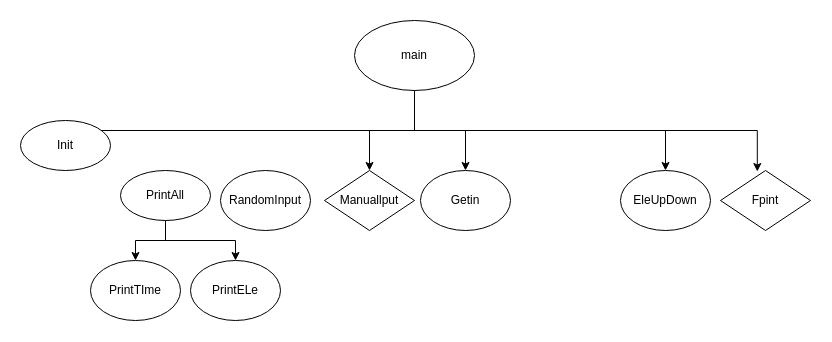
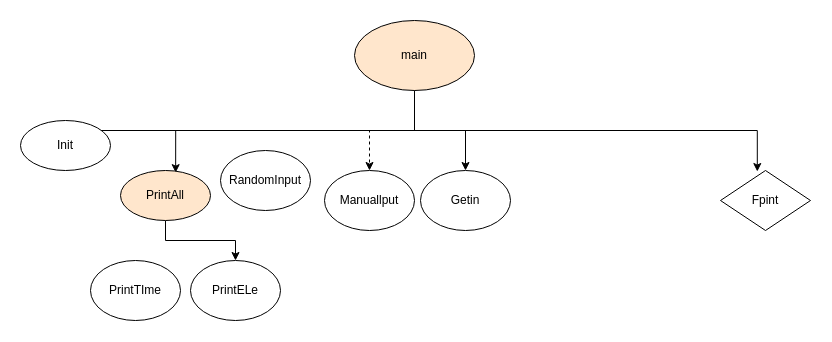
  <mxCell id="0" />
  <mxCell id="1" parent="0" />
  <mxCell id="2" style="edgeStyle=orthogonalEdgeStyle;rounded=0;orthogonalLoop=1;jettySize=auto;html=1;entryX=0.5;entryY=0;entryDx=0;entryDy=0;" parent="1" source="8" target="9" edge="1"><mxGeometry relative="1" as="geometry"><Array as="points"><mxPoint x="414" y="130" /><mxPoint x="65" y="130" /></Array></mxGeometry></mxCell>
- <mxCell id="4" style="edgeStyle=orthogonalEdgeStyle;rounded=0;orthogonalLoop=1;jettySize=auto;html=1;entryX=0.5;entryY=0;entryDx=0;entryDy=0;" parent="1" source="8" target="14" edge="1"><mxGeometry relative="1" as="geometry" /></mxCell>
+ <mxCell id="3" style="edgeStyle=orthogonalEdgeStyle;rounded=0;orthogonalLoop=1;jettySize=auto;html=1;entryX=0.613;entryY=0.043;entryDx=0;entryDy=0;entryPerimeter=0;" parent="1" source="8" target="12" edge="1"><mxGeometry relative="1" as="geometry"><Array as="points"><mxPoint x="414" y="130" /><mxPoint x="175" y="130" /></Array></mxGeometry></mxCell>
+ <mxCell id="4" style="edgeStyle=orthogonalEdgeStyle;rounded=0;orthogonalLoop=1;jettySize=auto;html=1;entryX=0.5;entryY=0;entryDx=0;entryDy=0;dashed=1;" parent="1" source="8" target="14" edge="1"><mxGeometry relative="1" as="geometry" /></mxCell>
  <mxCell id="5" style="edgeStyle=orthogonalEdgeStyle;rounded=0;orthogonalLoop=1;jettySize=auto;html=1;entryX=0.5;entryY=0;entryDx=0;entryDy=0;" parent="1" source="8" target="15" edge="1"><mxGeometry relative="1" as="geometry"><Array as="points"><mxPoint x="414" y="130" /><mxPoint x="465" y="130" /></Array></mxGeometry></mxCell>
- <mxCell id="6" style="edgeStyle=orthogonalEdgeStyle;rounded=0;orthogonalLoop=1;jettySize=auto;html=1;" parent="1" source="8" target="16" edge="1"><mxGeometry relative="1" as="geometry"><Array as="points"><mxPoint x="414" y="130" /><mxPoint x="665" y="130" /></Array></mxGeometry></mxCell>
  <mxCell id="7" style="edgeStyle=orthogonalEdgeStyle;rounded=0;orthogonalLoop=1;jettySize=auto;html=1;entryX=0.409;entryY=0.017;entryDx=0;entryDy=0;entryPerimeter=0;" parent="1" source="8" target="19" edge="1"><mxGeometry relative="1" as="geometry"><Array as="points"><mxPoint x="414" y="130" /><mxPoint x="757" y="130" /></Array></mxGeometry></mxCell>
- <mxCell id="8" value="main" style="ellipse;whiteSpace=wrap;html=1;" parent="1" vertex="1"><mxGeometry x="354" y="20" width="120" height="70" as="geometry" /></mxCell>
+ <mxCell id="8" value="main" style="ellipse;whiteSpace=wrap;html=1;fillColor=#ffe6cc;" parent="1" vertex="1"><mxGeometry x="354" y="20" width="120" height="70" as="geometry" /></mxCell>
  <mxCell id="9" value="Init" style="ellipse;whiteSpace=wrap;html=1;" parent="1" vertex="1"><mxGeometry x="20" y="120" width="90" height="50" as="geometry" /></mxCell>
- <mxCell id="10" style="edgeStyle=orthogonalEdgeStyle;rounded=0;orthogonalLoop=1;jettySize=auto;html=1;entryX=0.5;entryY=0;entryDx=0;entryDy=0;" parent="1" source="12" target="18" edge="1"><mxGeometry relative="1" as="geometry" /></mxCell>
  <mxCell id="11" style="edgeStyle=orthogonalEdgeStyle;rounded=0;orthogonalLoop=1;jettySize=auto;html=1;entryX=0.5;entryY=0;entryDx=0;entryDy=0;" parent="1" source="12" target="17" edge="1"><mxGeometry relative="1" as="geometry" /></mxCell>
- <mxCell id="12" value="PrintAll" style="ellipse;whiteSpace=wrap;html=1;" parent="1" vertex="1"><mxGeometry x="120" y="170" width="90" height="50" as="geometry" /></mxCell>
- <mxCell id="13" value="RandomInput" style="ellipse;whiteSpace=wrap;html=1;" parent="1" vertex="1"><mxGeometry x="220" y="170" width="90" height="60" as="geometry" /></mxCell>
- <mxCell id="14" value="Manuallput" style="rhombus;whiteSpace=wrap;html=1;" parent="1" vertex="1"><mxGeometry x="324" y="170" width="90" height="60" as="geometry" /></mxCell>
+ <mxCell id="12" value="PrintAll" style="ellipse;whiteSpace=wrap;html=1;fillColor=#ffe6cc;" parent="1" vertex="1"><mxGeometry x="120" y="170" width="90" height="50" as="geometry" /></mxCell>
+ <mxCell id="13" value="RandomInput" style="ellipse;whiteSpace=wrap;html=1;" parent="1" vertex="1"><mxGeometry x="220" y="150" width="90" height="60" as="geometry" /></mxCell>
+ <mxCell id="14" value="Manuallput" style="ellipse;whiteSpace=wrap;html=1;" parent="1" vertex="1"><mxGeometry x="324" y="170" width="90" height="60" as="geometry" /></mxCell>
  <mxCell id="15" value="Getin" style="ellipse;whiteSpace=wrap;html=1;" parent="1" vertex="1"><mxGeometry x="420" y="170" width="90" height="60" as="geometry" /></mxCell>
- <mxCell id="16" value="EleUpDown" style="ellipse;whiteSpace=wrap;html=1;" parent="1" vertex="1"><mxGeometry x="620" y="170" width="90" height="60" as="geometry" /></mxCell>
  <mxCell id="17" value="PrintELe" style="ellipse;whiteSpace=wrap;html=1;" parent="1" vertex="1"><mxGeometry x="190" y="260" width="90" height="60" as="geometry" /></mxCell>
  <mxCell id="18" value="PrintTIme" style="ellipse;whiteSpace=wrap;html=1;" parent="1" vertex="1"><mxGeometry x="90" y="260" width="90" height="60" as="geometry" /></mxCell>
  <mxCell id="19" value="Fpint" style="rhombus;whiteSpace=wrap;html=1;" parent="1" vertex="1"><mxGeometry x="720" y="170" width="90" height="60" as="geometry" /></mxCell>
